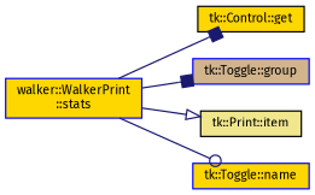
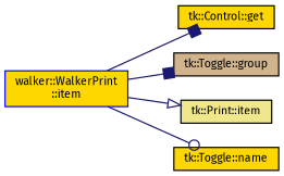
  digraph {
    fontname="Fira Sans"
    rankdir=LR
    node [color=black fillcolor=gold fontname="Fira Sans" fontsize=9 shape=record style=filled]
    edge [arrowhead=box color=midnightblue fontname="Fira Sans" fontsize=9 labelfontname="sans-serif" labelfontsize=9 style=solid]
-   n1 [color=blue fontcolor=black height=0.2 label="walker::WalkerPrint\l::stats" width=0.4]
+   n1 [color=blue fontcolor=black height=0.2 label="walker::WalkerPrint\l::item" width=0.4]
    n2 [height=0.2 label="tk::Control::get" width=0.4]
-   n3 [color=blue fillcolor=tan height=0.2 label="tk::Toggle::group" width=0.4]
+   n3 [fillcolor=tan height=0.2 label="tk::Toggle::group" width=0.4]
    n4 [fillcolor=khaki height=0.2 label="tk::Print::item" width=0.4]
-   n5 [color=blue height=0.2 label="tk::Toggle::name" width=0.4]
+   n5 [height=0.2 label="tk::Toggle::name" width=0.4]
    n1 -> n2
    n1 -> n3
    n1 -> n4 [arrowhead=onormal]
    n1 -> n5 [arrowhead=odot]
  }
